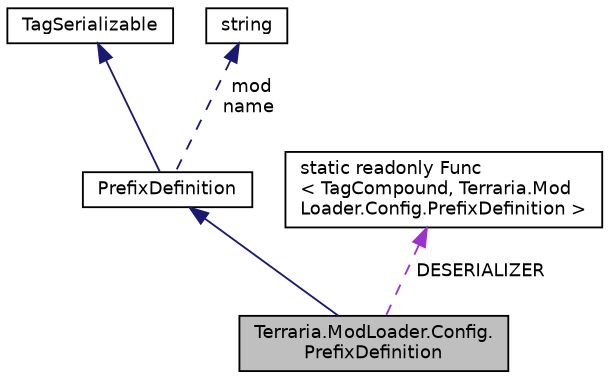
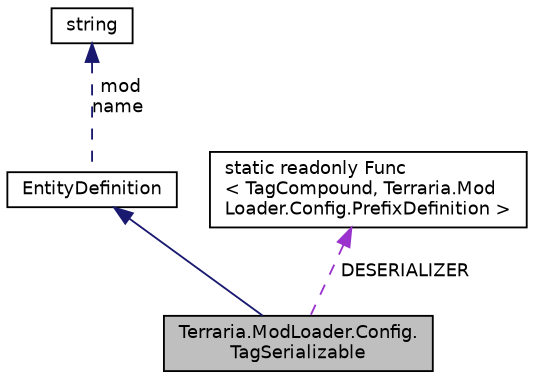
  digraph {
    rankdir=TB
    node [color=black fillcolor=white fontname=Helvetica fontsize=10 shape=record style=filled]
    edge [color=midnightblue dir=back fontname=Helvetica fontsize=10 labelfontname=Helvetica labelfontsize=10 style=solid]
-   n1 [fillcolor=grey75 fontcolor=black height=0.2 label="Terraria.ModLoader.Config.\lPrefixDefinition" width=0.4]
-   n2 [height=0.2 label=PrefixDefinition width=0.4]
-   n3 [height=0.2 label=TagSerializable width=0.4]
+   n1 [fillcolor=grey75 fontcolor=black height=0.2 label="Terraria.ModLoader.Config.\lTagSerializable" width=0.4]
+   n2 [height=0.2 label=EntityDefinition width=0.4]
    n4 [height=0.2 label=string width=0.4]
    n5 [height=0.2 label="static readonly Func\l\< TagCompound, Terraria.Mod\lLoader.Config.PrefixDefinition \>" width=0.4]
    n2 -> n1
-   n3 -> n2
    n4 -> n2 [label=" mod\nname" style=dashed]
    n5 -> n1 [color=darkorchid3 label=" DESERIALIZER" style=dashed]
  }
